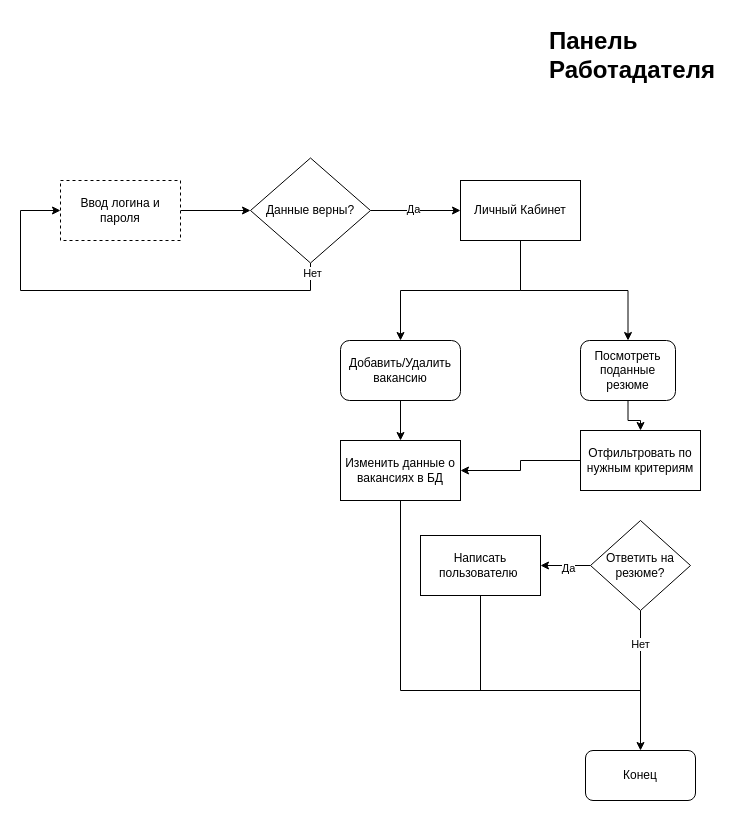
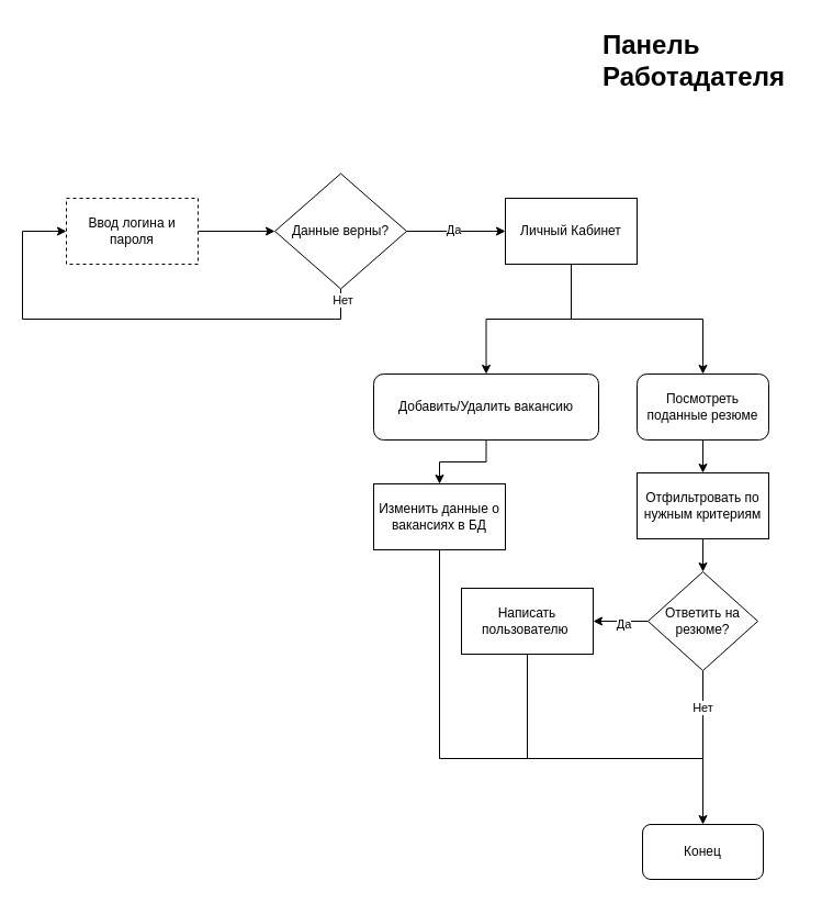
  <mxCell id="0" />
  <mxCell id="1" parent="0" />
  <mxCell id="2" value="&lt;h1 style=&quot;margin-top: 0px;&quot;&gt;Панель Работадателя&lt;/h1&gt;" style="text;html=1;whiteSpace=wrap;overflow=hidden;rounded=0;" vertex="1" parent="1"><mxGeometry x="547" y="20" width="180" height="120" as="geometry" /></mxCell>
  <mxCell id="3" style="edgeStyle=orthogonalEdgeStyle;rounded=0;orthogonalLoop=1;jettySize=auto;html=1;" edge="1" parent="1" source="4" target="7"><mxGeometry relative="1" as="geometry" /></mxCell>
  <mxCell id="4" value="Ввод логина и пароля" style="rounded=0;whiteSpace=wrap;html=1;dashed=1;" vertex="1" parent="1"><mxGeometry x="60" y="180" width="120" height="60" as="geometry" /></mxCell>
  <mxCell id="5" style="edgeStyle=orthogonalEdgeStyle;rounded=0;orthogonalLoop=1;jettySize=auto;html=1;" edge="1" parent="1" source="7" target="10"><mxGeometry relative="1" as="geometry" /></mxCell>
  <mxCell id="6" value="Да" style="edgeLabel;html=1;align=center;verticalAlign=middle;resizable=0;points=[];" vertex="1" connectable="0" parent="5"><mxGeometry x="-0.056" y="2" relative="1" as="geometry"><mxPoint as="offset" /></mxGeometry></mxCell>
  <mxCell id="7" value="Данные верны?" style="rhombus;whiteSpace=wrap;html=1;" vertex="1" parent="1"><mxGeometry x="250" y="157.5" width="120" height="105" as="geometry" /></mxCell>
  <mxCell id="8" style="edgeStyle=orthogonalEdgeStyle;rounded=0;orthogonalLoop=1;jettySize=auto;html=1;entryX=0.5;entryY=0;entryDx=0;entryDy=0;" edge="1" parent="1" source="10" target="12"><mxGeometry relative="1" as="geometry" /></mxCell>
  <mxCell id="9" style="edgeStyle=orthogonalEdgeStyle;rounded=0;orthogonalLoop=1;jettySize=auto;html=1;" edge="1" parent="1" source="10" target="16"><mxGeometry relative="1" as="geometry" /></mxCell>
  <mxCell id="10" value="Личный Кабинет" style="rounded=0;whiteSpace=wrap;html=1;" vertex="1" parent="1"><mxGeometry x="460" y="180" width="120" height="60" as="geometry" /></mxCell>
  <mxCell id="11" style="edgeStyle=orthogonalEdgeStyle;rounded=0;orthogonalLoop=1;jettySize=auto;html=1;entryX=0.5;entryY=0;entryDx=0;entryDy=0;" edge="1" parent="1" source="12" target="27"><mxGeometry relative="1" as="geometry" /></mxCell>
- <mxCell id="12" value="Добавить/Удалить вакансию" style="rounded=1;whiteSpace=wrap;html=1;" vertex="1" parent="1"><mxGeometry x="340" y="340" width="120" height="60" as="geometry" /></mxCell>
+ <mxCell id="12" value="Добавить/Удалить вакансию" style="rounded=1;whiteSpace=wrap;html=1;" vertex="1" parent="1"><mxGeometry x="340" y="340" width="205" height="60" as="geometry" /></mxCell>
  <mxCell id="13" value="" style="endArrow=classic;html=1;rounded=0;exitX=0.5;exitY=1;exitDx=0;exitDy=0;entryX=0;entryY=0.5;entryDx=0;entryDy=0;" edge="1" parent="1" source="7" target="4"><mxGeometry width="50" height="50" relative="1" as="geometry"><mxPoint x="300" y="320" as="sourcePoint" /><mxPoint x="310" y="340" as="targetPoint" /><Array as="points"><mxPoint x="310" y="290" /><mxPoint x="20" y="290" /><mxPoint x="20" y="210" /></Array></mxGeometry></mxCell>
  <mxCell id="14" value="Нет" style="edgeLabel;html=1;align=center;verticalAlign=middle;resizable=0;points=[];" vertex="1" connectable="0" parent="13"><mxGeometry x="-0.954" y="1" relative="1" as="geometry"><mxPoint as="offset" /></mxGeometry></mxCell>
  <mxCell id="15" style="edgeStyle=orthogonalEdgeStyle;rounded=0;orthogonalLoop=1;jettySize=auto;html=1;entryX=0.5;entryY=0;entryDx=0;entryDy=0;" edge="1" parent="1" source="16" target="25"><mxGeometry relative="1" as="geometry" /></mxCell>
- <mxCell id="16" value="Посмотреть поданные резюме" style="rounded=1;whiteSpace=wrap;html=1;" vertex="1" parent="1"><mxGeometry x="580" y="340" width="95" height="60" as="geometry" /></mxCell>
+ <mxCell id="16" value="Посмотреть поданные резюме" style="rounded=1;whiteSpace=wrap;html=1;" vertex="1" parent="1"><mxGeometry x="580" y="340" width="120" height="60" as="geometry" /></mxCell>
  <mxCell id="17" value="Конец" style="rounded=1;whiteSpace=wrap;html=1;" vertex="1" parent="1"><mxGeometry x="585" y="750" width="110" height="50" as="geometry" /></mxCell>
  <mxCell id="18" style="edgeStyle=orthogonalEdgeStyle;rounded=0;orthogonalLoop=1;jettySize=auto;html=1;entryX=0.5;entryY=0;entryDx=0;entryDy=0;" edge="1" parent="1" source="22" target="17"><mxGeometry relative="1" as="geometry" /></mxCell>
  <mxCell id="19" value="Нет" style="edgeLabel;html=1;align=center;verticalAlign=middle;resizable=0;points=[];" vertex="1" connectable="0" parent="18"><mxGeometry x="-0.522" y="-1" relative="1" as="geometry"><mxPoint as="offset" /></mxGeometry></mxCell>
  <mxCell id="20" value="" style="edgeStyle=orthogonalEdgeStyle;rounded=0;orthogonalLoop=1;jettySize=auto;html=1;" edge="1" parent="1" source="22" target="23"><mxGeometry relative="1" as="geometry" /></mxCell>
  <mxCell id="21" value="Да" style="edgeLabel;html=1;align=center;verticalAlign=middle;resizable=0;points=[];" vertex="1" connectable="0" parent="20"><mxGeometry x="-0.074" y="2" relative="1" as="geometry"><mxPoint as="offset" /></mxGeometry></mxCell>
  <mxCell id="22" value="Ответить на резюме?" style="rhombus;whiteSpace=wrap;html=1;" vertex="1" parent="1"><mxGeometry x="590" y="520" width="100" height="90" as="geometry" /></mxCell>
  <mxCell id="23" value="Написать пользователю&amp;nbsp;" style="whiteSpace=wrap;html=1;" vertex="1" parent="1"><mxGeometry x="420" y="535" width="120" height="60" as="geometry" /></mxCell>
- <mxCell id="24" style="edgeStyle=orthogonalEdgeStyle;rounded=0;orthogonalLoop=1;jettySize=auto;html=1;" edge="1" parent="1" source="25" target="27"><mxGeometry relative="1" as="geometry" /></mxCell>
+ <mxCell id="24" style="edgeStyle=orthogonalEdgeStyle;rounded=0;orthogonalLoop=1;jettySize=auto;html=1;entryX=0.5;entryY=0;entryDx=0;entryDy=0;" edge="1" parent="1" source="25" target="22"><mxGeometry relative="1" as="geometry" /></mxCell>
  <mxCell id="25" value="Отфильтровать по нужным критериям" style="rounded=0;whiteSpace=wrap;html=1;" vertex="1" parent="1"><mxGeometry x="580" y="430" width="120" height="60" as="geometry" /></mxCell>
  <mxCell id="26" value="" style="endArrow=none;html=1;rounded=0;entryX=0.5;entryY=1;entryDx=0;entryDy=0;" edge="1" parent="1" target="23"><mxGeometry width="50" height="50" relative="1" as="geometry"><mxPoint x="640" y="690" as="sourcePoint" /><mxPoint x="490" y="620" as="targetPoint" /><Array as="points"><mxPoint x="480" y="690" /></Array></mxGeometry></mxCell>
  <mxCell id="27" value="Изменить данные о вакансиях в БД" style="rounded=0;whiteSpace=wrap;html=1;" vertex="1" parent="1"><mxGeometry x="340" y="440" width="120" height="60" as="geometry" /></mxCell>
  <mxCell id="28" value="" style="endArrow=none;html=1;rounded=0;entryX=0.5;entryY=1;entryDx=0;entryDy=0;" edge="1" parent="1" target="27"><mxGeometry width="50" height="50" relative="1" as="geometry"><mxPoint x="490" y="690" as="sourcePoint" /><mxPoint x="400" y="520" as="targetPoint" /><Array as="points"><mxPoint x="400" y="690" /></Array></mxGeometry></mxCell>
